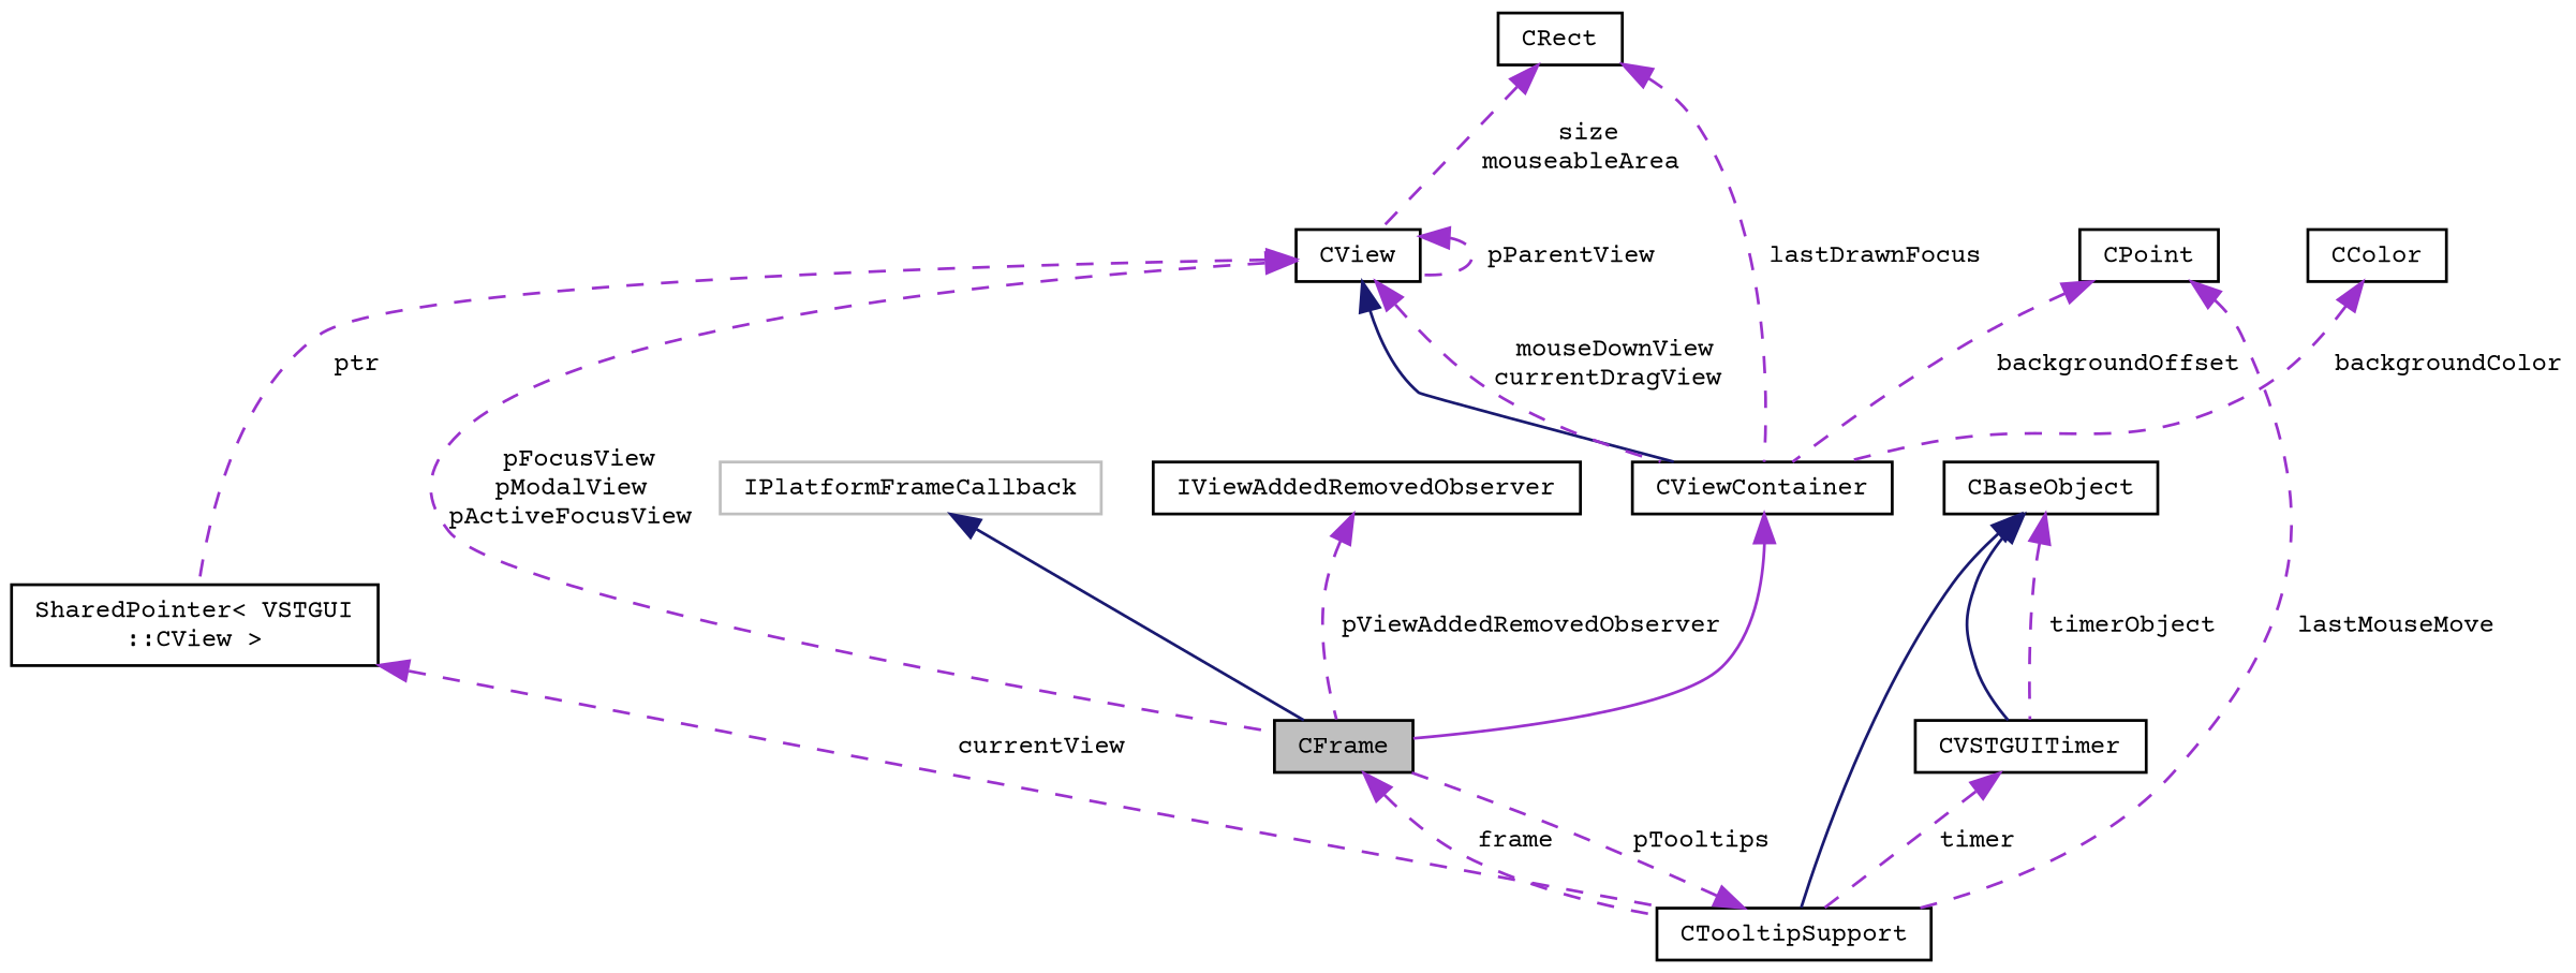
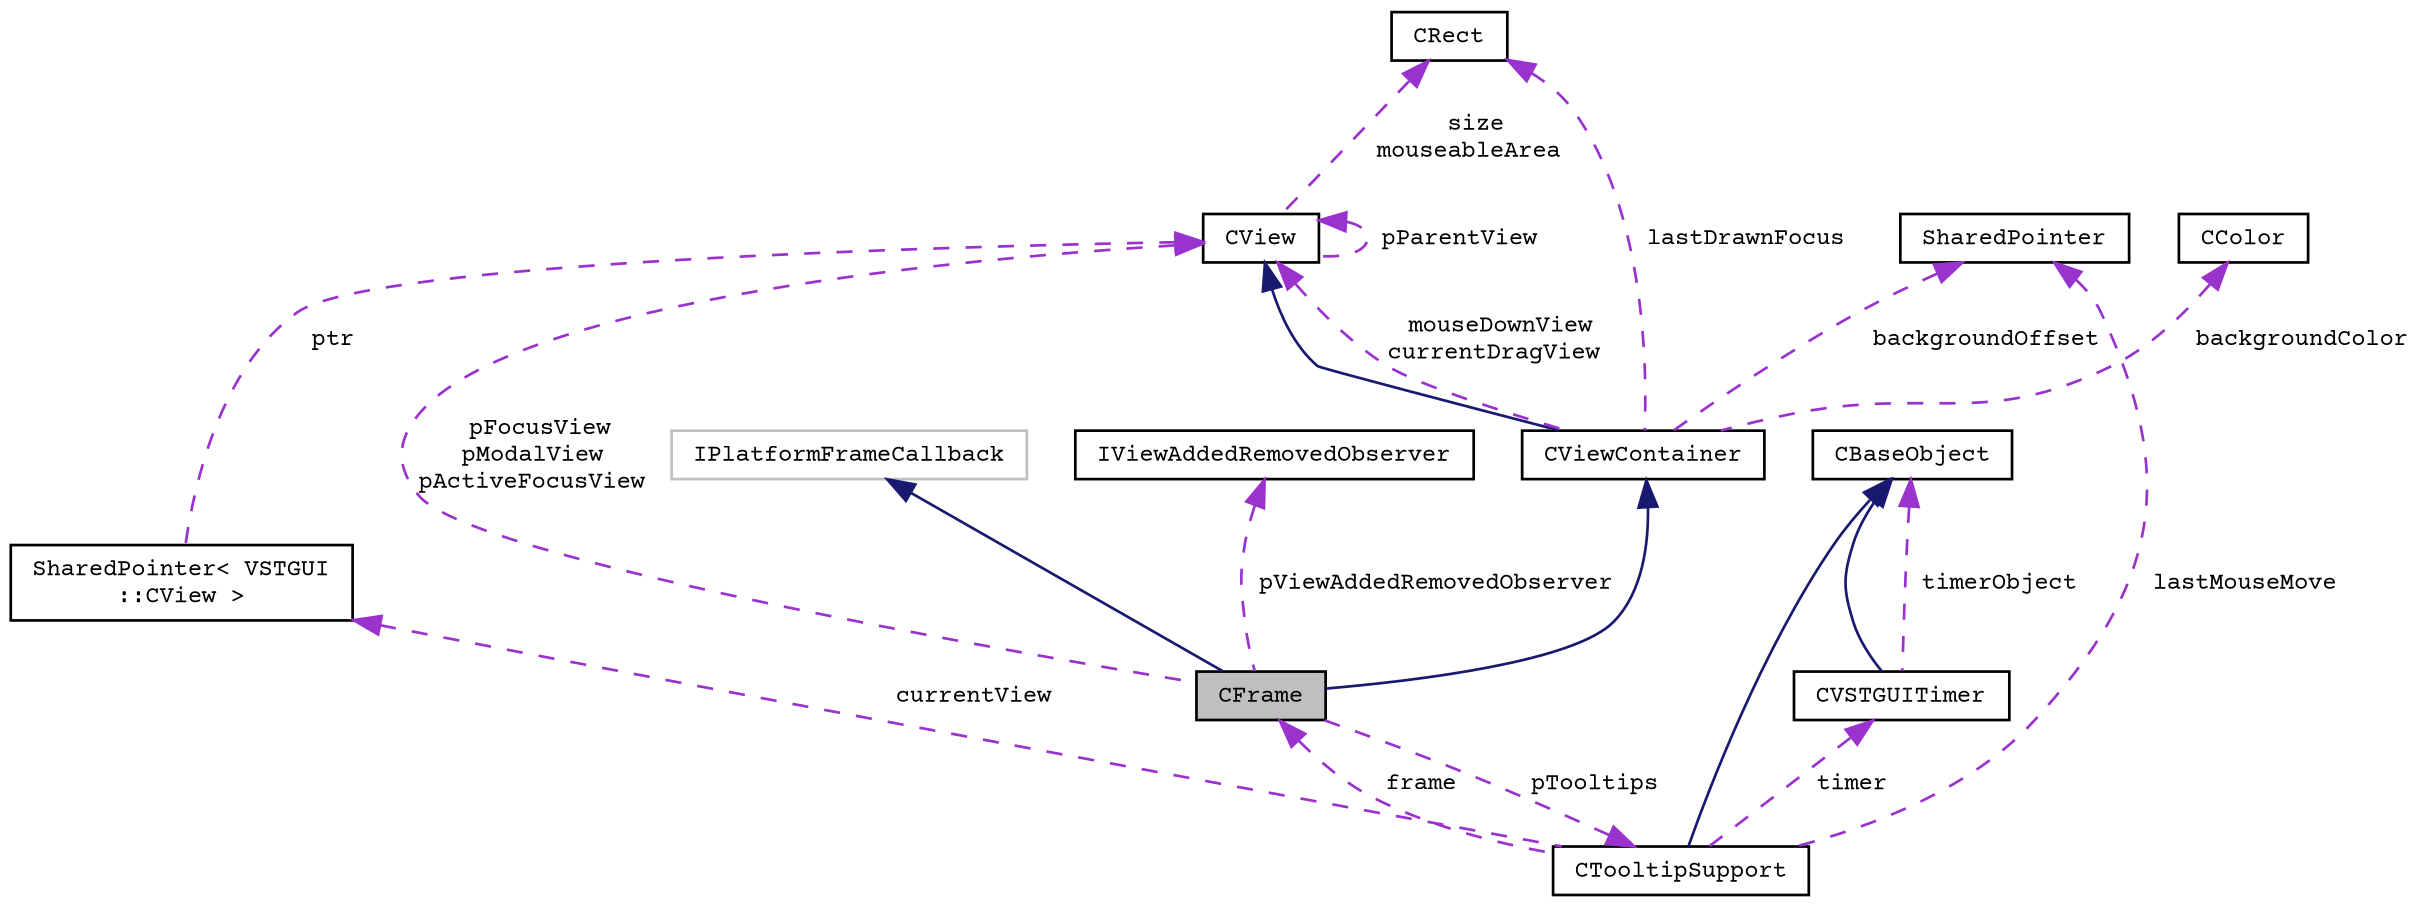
  digraph {
    fontname="Courier Prime"
    rankdir=TB
    node [color=black fontname="Courier Prime" fontsize=9 shape=record]
    edge [color=darkorchid3 dir=back fontname="Courier Prime" fontsize=9 labelfontname=Arial labelfontsize=9 style=dashed]
    n1 [fillcolor=grey75 fontcolor=black height=0.2 label=CFrame style=filled width=0.4]
    n2 [height=0.2 label=CTooltipSupport width=0.4]
    n3 [height=0.2 label=CView width=0.4]
    n4 [height=0.2 label=CViewContainer width=0.4]
    n5 [height=0.2 label="SharedPointer\< VSTGUI\l::CView \>" width=0.4]
    n6 [height=0.2 label=CBaseObject width=0.4]
    n7 [height=0.2 label=CVSTGUITimer width=0.4]
    n8 [height=0.2 label=CRect width=0.4]
-   n9 [height=0.2 label=CPoint width=0.4]
+   n9 [height=0.2 label=SharedPointer width=0.4]
    n10 [height=0.2 label=CColor width=0.4]
    n11 [color=grey75 height=0.2 label=IPlatformFrameCallback width=0.4]
    n12 [height=0.2 label=IViewAddedRemovedObserver width=0.4]
    n1 -> n2 [label=" frame"]
    n2 -> n1 [label=" pTooltips"]
    n3 -> n1 [label=" pFocusView\npModalView\npActiveFocusView"]
    n3 -> n3 [label=" pParentView"]
    n3 -> n4 [color=midnightblue style=solid]
    n3 -> n4 [label=" mouseDownView\ncurrentDragView"]
    n3 -> n5 [label=" ptr"]
-   n4 -> n1 [style=solid]
+   n4 -> n1 [color=midnightblue style=solid]
    n5 -> n2 [label=" currentView"]
    n6 -> n2 [color=midnightblue style=solid]
    n6 -> n7 [color=midnightblue style=solid]
    n6 -> n7 [label=" timerObject"]
    n7 -> n2 [label=" timer"]
    n8 -> n3 [label=" size\nmouseableArea"]
    n8 -> n4 [label=" lastDrawnFocus"]
    n9 -> n2 [label=" lastMouseMove"]
    n9 -> n4 [label=" backgroundOffset"]
    n10 -> n4 [label=" backgroundColor"]
    n11 -> n1 [color=midnightblue style=solid]
    n12 -> n1 [label=" pViewAddedRemovedObserver"]
  }
